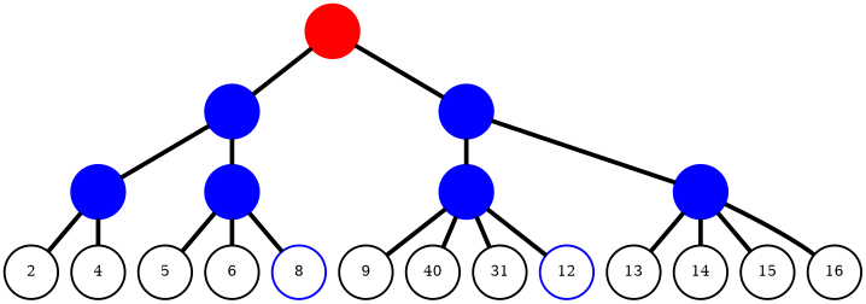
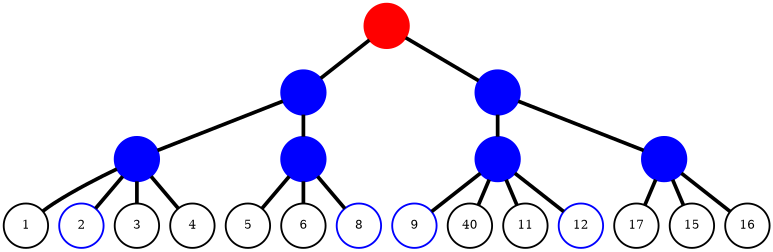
  graph {
    node [color=black fixedsize=true fontsize=20 penwidth=3 shape=circle]
    edge [color=black penwidth=6]
    x1 [color=red height=1 shape=point width=1]
    x1x1 [color=blue height=1 shape=point width=1]
    x1x2 [color=blue height=1 shape=point width=1]
    x1x1x1 [color=blue height=1 shape=point width=1]
    x1x1x2 [color=blue height=1 shape=point width=1]
    x1x2x1 [color=blue height=1 shape=point width=1]
    x1x2x2 [color=blue height=1 shape=point width=1]
-   n9 [height=1 label=2 width=1]
+   n8 [height=1 label=1 width=1]
+   n9 [color=blue height=1 label=2 width=1]
+   n10 [height=1 label=3 width=1]
    n11 [height=1 label=4 width=1]
    n12 [height=1 label=5 width=1]
    n13 [height=1 label=6 width=1]
    n14 [color=blue height=1 label=8 width=1]
-   n15 [height=1 label=9 width=1]
+   n15 [color=blue height=1 label=9 width=1]
    n16 [height=1 label=40 width=1]
-   n17 [height=1 label=31 width=1]
+   n17 [height=1 label=11 width=1]
    n18 [color=blue height=1 label=12 width=1]
-   n19 [height=1 label=13 width=1]
-   n20 [height=1 label=14 width=1]
+   n20 [height=1 label=17 width=1]
    n21 [height=1 label=15 width=1]
    n22 [height=1 label=16 width=1]
    x1 -- x1x1
    x1 -- x1x2
    x1x1 -- x1x1x1
    x1x1 -- x1x1x2
    x1x2 -- x1x2x1
    x1x2 -- x1x2x2
+   x1x1x1 -- n8
    x1x1x1 -- n9
+   x1x1x1 -- n10
    x1x1x1 -- n11
    x1x1x2 -- n12
    x1x1x2 -- n13
    x1x1x2 -- n14
    x1x2x1 -- n15
    x1x2x1 -- n16
    x1x2x1 -- n17
    x1x2x1 -- n18
-   x1x2x2 -- n19
    x1x2x2 -- n20
    x1x2x2 -- n21
    x1x2x2 -- n22
  }
